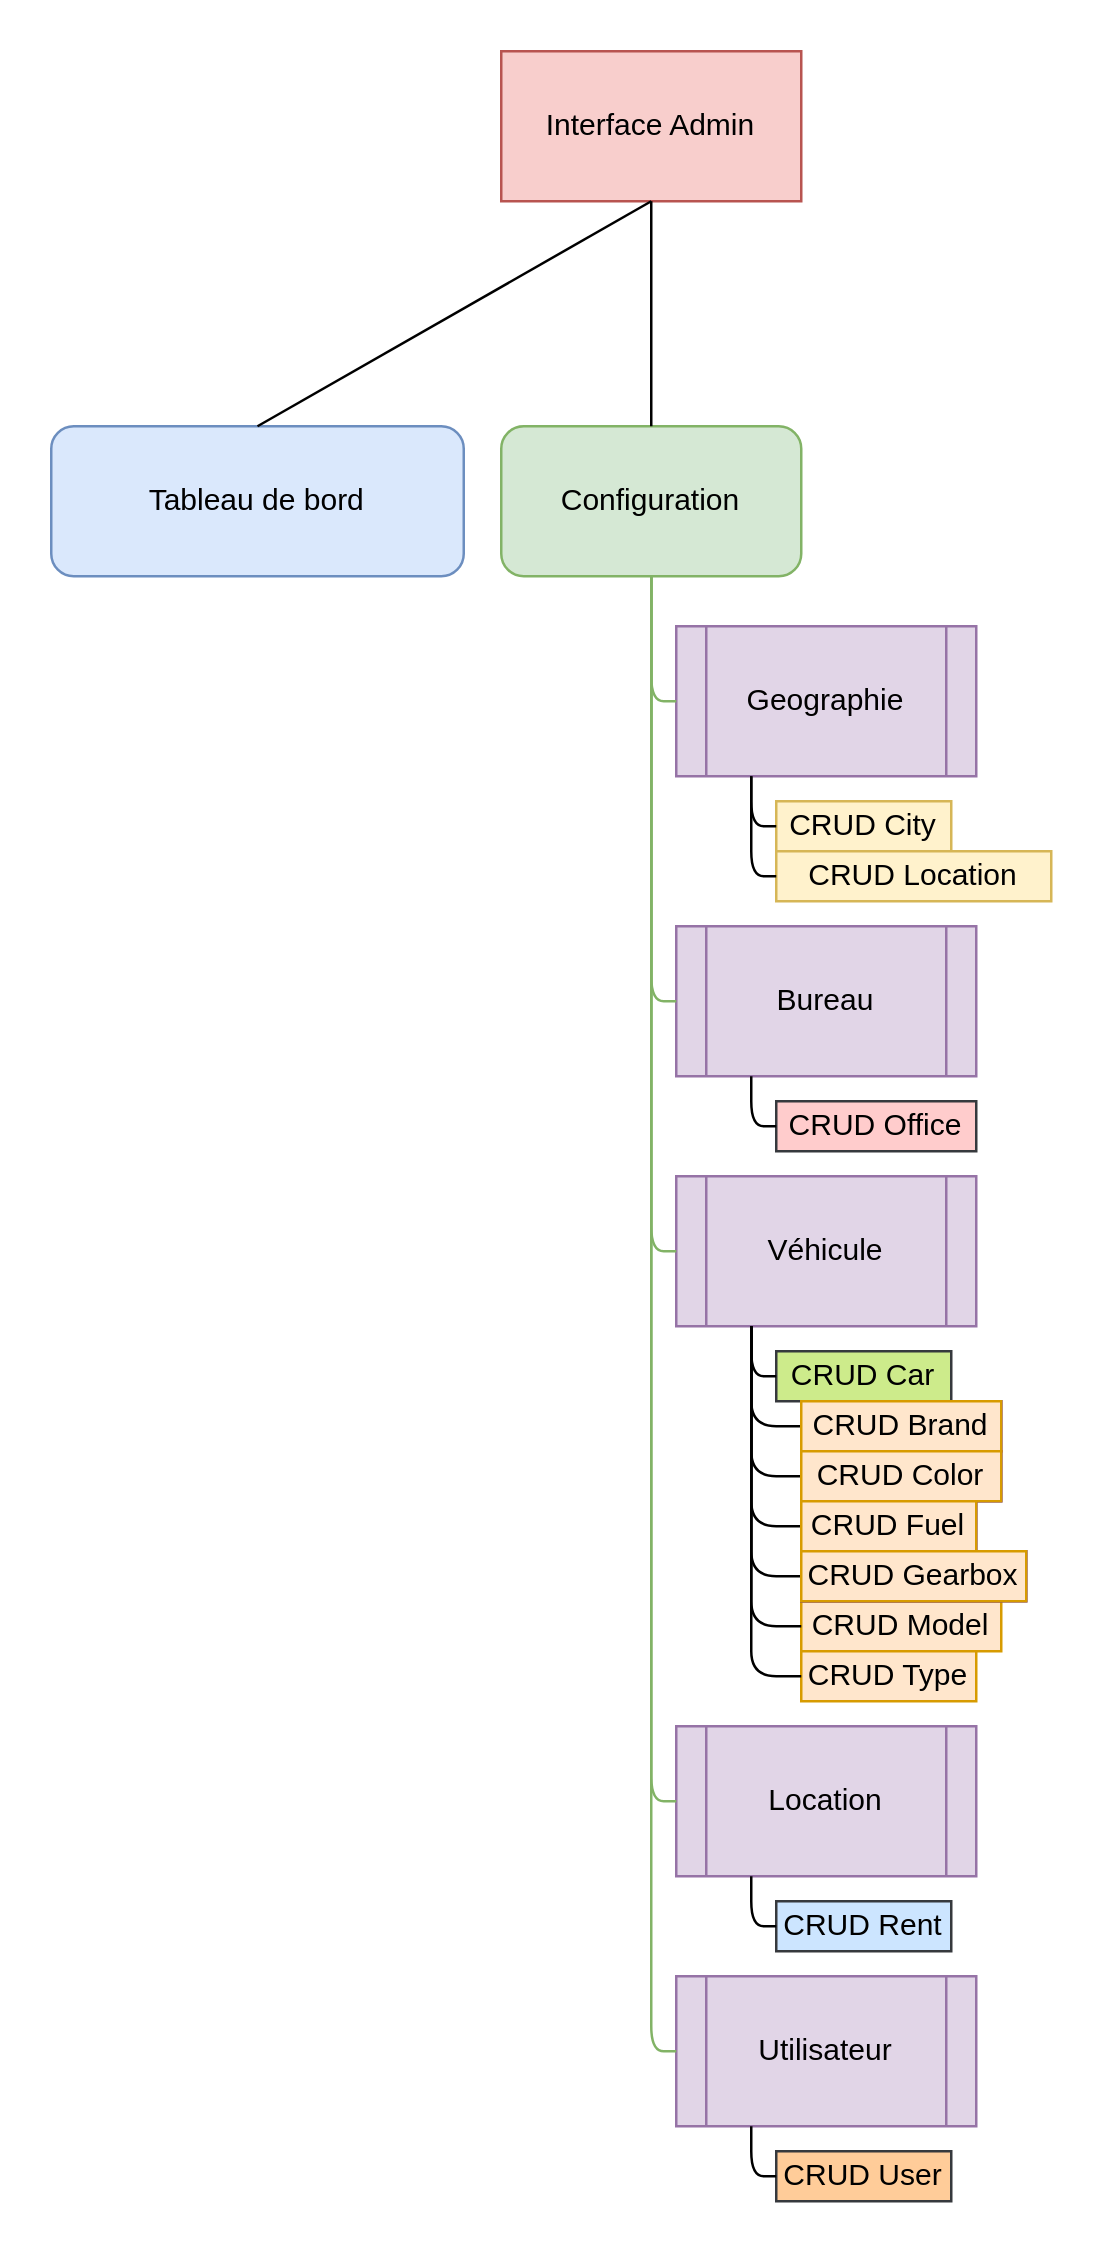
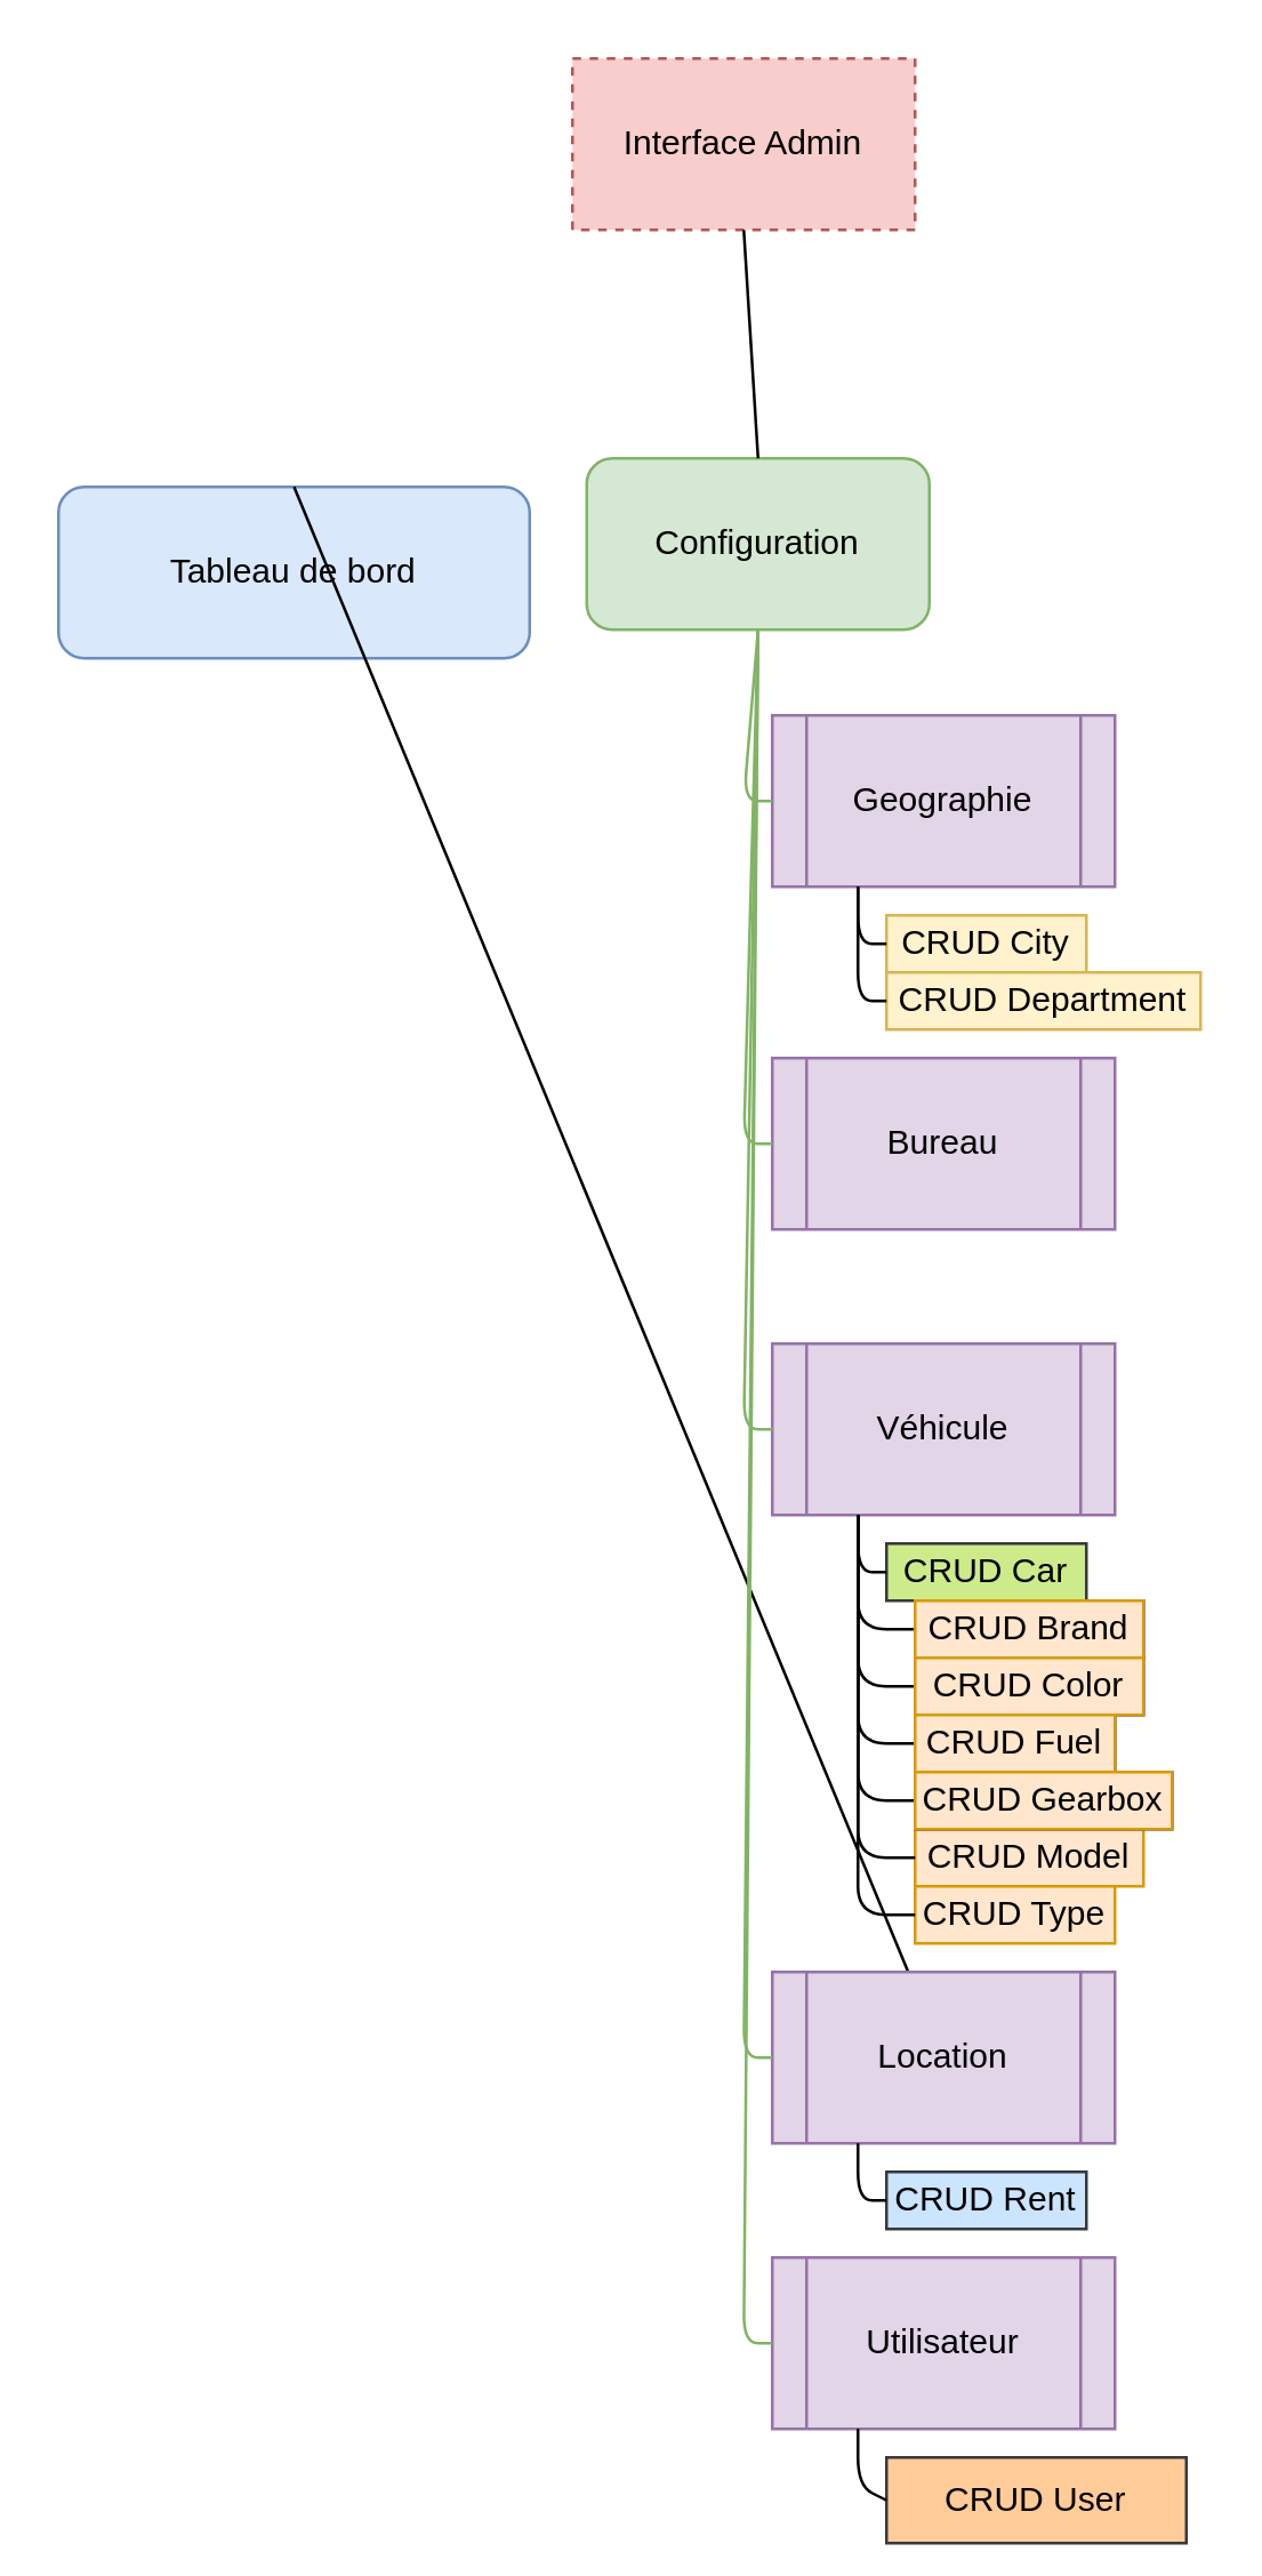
  <mxCell id="0" />
  <mxCell id="1" parent="0" />
- <mxCell id="2" value="Interface Admin" style="rounded=0;whiteSpace=wrap;html=1;fillColor=#f8cecc;strokeColor=#b85450;" vertex="1" parent="1"><mxGeometry x="200" y="20" width="120" height="60" as="geometry" /></mxCell>
+ <mxCell id="2" value="Interface Admin" style="rounded=0;whiteSpace=wrap;html=1;fillColor=#f8cecc;strokeColor=#b85450;dashed=1;" vertex="1" parent="1"><mxGeometry x="200" y="20" width="120" height="60" as="geometry" /></mxCell>
  <mxCell id="3" value="Tableau de bord" style="rounded=1;whiteSpace=wrap;html=1;fillColor=#dae8fc;strokeColor=#6c8ebf;" vertex="1" parent="1"><mxGeometry x="20" y="170" width="165" height="60" as="geometry" /></mxCell>
- <mxCell id="4" value="Configuration" style="rounded=1;whiteSpace=wrap;html=1;fillColor=#d5e8d4;strokeColor=#82b366;" vertex="1" parent="1"><mxGeometry x="200" y="170" width="120" height="60" as="geometry" /></mxCell>
+ <mxCell id="4" value="Configuration" style="rounded=1;whiteSpace=wrap;html=1;fillColor=#d5e8d4;strokeColor=#82b366;" vertex="1" parent="1"><mxGeometry x="205" y="160" width="120" height="60" as="geometry" /></mxCell>
  <mxCell id="5" value="" style="endArrow=none;html=1;entryX=0.5;entryY=1;entryDx=0;entryDy=0;exitX=0.5;exitY=0;exitDx=0;exitDy=0;" edge="1" parent="1" source="4" target="2"><mxGeometry width="50" height="50" relative="1" as="geometry"><mxPoint x="350" y="390" as="sourcePoint" /><mxPoint x="400" y="340" as="targetPoint" /></mxGeometry></mxCell>
- <mxCell id="6" value="" style="endArrow=none;html=1;entryX=0.5;entryY=1;entryDx=0;entryDy=0;exitX=0.5;exitY=0;exitDx=0;exitDy=0;" edge="1" parent="1" source="3" target="2"><mxGeometry width="50" height="50" relative="1" as="geometry"><mxPoint x="270" y="180" as="sourcePoint" /><mxPoint x="270" y="90" as="targetPoint" /></mxGeometry></mxCell>
+ <mxCell id="6" value="" style="endArrow=none;html=1;exitX=0.5;exitY=0;exitDx=0;exitDy=0;" edge="1" parent="1" source="3" target="30"><mxGeometry width="50" height="50" relative="1" as="geometry"><mxPoint x="270" y="180" as="sourcePoint" /><mxPoint x="270" y="90" as="targetPoint" /></mxGeometry></mxCell>
  <mxCell id="7" value="Geographie" style="shape=process;whiteSpace=wrap;html=1;backgroundOutline=1;fillColor=#e1d5e7;strokeColor=#9673a6;" vertex="1" parent="1"><mxGeometry x="270" y="250" width="120" height="60" as="geometry" /></mxCell>
  <mxCell id="8" value="Bureau" style="shape=process;whiteSpace=wrap;html=1;backgroundOutline=1;fillColor=#e1d5e7;strokeColor=#9673a6;" vertex="1" parent="1"><mxGeometry x="270" y="370" width="120" height="60" as="geometry" /></mxCell>
  <mxCell id="9" value="Véhicule" style="shape=process;whiteSpace=wrap;html=1;backgroundOutline=1;fillColor=#e1d5e7;strokeColor=#9673a6;" vertex="1" parent="1"><mxGeometry x="270" y="470" width="120" height="60" as="geometry" /></mxCell>
  <mxCell id="10" value="CRUD City" style="text;html=1;strokeColor=#d6b656;fillColor=#fff2cc;align=center;verticalAlign=middle;whiteSpace=wrap;rounded=0;" vertex="1" parent="1"><mxGeometry x="310" y="320" width="70" height="20" as="geometry" /></mxCell>
- <mxCell id="11" value="CRUD Location" style="text;html=1;strokeColor=#d6b656;fillColor=#fff2cc;align=center;verticalAlign=middle;whiteSpace=wrap;rounded=0;" vertex="1" parent="1"><mxGeometry x="310" y="340" width="110" height="20" as="geometry" /></mxCell>
- <mxCell id="12" value="CRUD Office" style="text;html=1;strokeColor=#36393d;fillColor=#ffcccc;align=center;verticalAlign=middle;whiteSpace=wrap;rounded=0;" vertex="1" parent="1"><mxGeometry x="310" y="440" width="80" height="20" as="geometry" /></mxCell>
+ <mxCell id="11" value="CRUD Department" style="text;html=1;strokeColor=#d6b656;fillColor=#fff2cc;align=center;verticalAlign=middle;whiteSpace=wrap;rounded=0;" vertex="1" parent="1"><mxGeometry x="310" y="340" width="110" height="20" as="geometry" /></mxCell>
  <mxCell id="13" value="CRUD Car" style="text;html=1;strokeColor=#36393d;fillColor=#cdeb8b;align=center;verticalAlign=middle;whiteSpace=wrap;rounded=0;" vertex="1" parent="1"><mxGeometry x="310" y="540" width="70" height="20" as="geometry" /></mxCell>
  <mxCell id="14" value="CRUD Brand" style="text;html=1;strokeColor=none;fillColor=none;align=center;verticalAlign=middle;whiteSpace=wrap;rounded=0;" vertex="1" parent="1"><mxGeometry x="320" y="560" width="80" height="20" as="geometry" /></mxCell>
  <mxCell id="15" value="CRUD Color" style="text;html=1;strokeColor=#3700CC;fillColor=#6a00ff;align=center;verticalAlign=middle;whiteSpace=wrap;rounded=0;fontColor=#ffffff;" vertex="1" parent="1"><mxGeometry x="320" y="580" width="80" height="20" as="geometry" /></mxCell>
  <mxCell id="16" value="CRUD Fuel" style="text;html=1;strokeColor=none;fillColor=none;align=center;verticalAlign=middle;whiteSpace=wrap;rounded=0;" vertex="1" parent="1"><mxGeometry x="320" y="600" width="70" height="20" as="geometry" /></mxCell>
  <mxCell id="17" value="CRUD Gearbox" style="text;html=1;strokeColor=none;fillColor=none;align=center;verticalAlign=middle;whiteSpace=wrap;rounded=0;" vertex="1" parent="1"><mxGeometry x="320" y="620" width="90" height="20" as="geometry" /></mxCell>
  <mxCell id="18" value="CRUD Model" style="text;html=1;strokeColor=#d79b00;fillColor=#ffe6cc;align=center;verticalAlign=middle;whiteSpace=wrap;rounded=0;" vertex="1" parent="1"><mxGeometry x="320" y="640" width="80" height="20" as="geometry" /></mxCell>
  <mxCell id="19" value="CRUD Type" style="text;html=1;strokeColor=#d79b00;fillColor=#ffe6cc;align=center;verticalAlign=middle;whiteSpace=wrap;rounded=0;" vertex="1" parent="1"><mxGeometry x="320" y="660" width="70" height="20" as="geometry" /></mxCell>
  <mxCell id="20" value="" style="endArrow=none;html=1;entryX=0.25;entryY=1;entryDx=0;entryDy=0;exitX=0;exitY=0.5;exitDx=0;exitDy=0;" edge="1" parent="1" source="10" target="7"><mxGeometry width="50" height="50" relative="1" as="geometry"><mxPoint x="270" y="180" as="sourcePoint" /><mxPoint x="270" y="90" as="targetPoint" /><Array as="points"><mxPoint x="300" y="330" /></Array></mxGeometry></mxCell>
  <mxCell id="21" value="" style="endArrow=none;html=1;exitX=0;exitY=0.5;exitDx=0;exitDy=0;" edge="1" parent="1" source="11"><mxGeometry width="50" height="50" relative="1" as="geometry"><mxPoint x="320" y="340" as="sourcePoint" /><mxPoint x="300" y="310" as="targetPoint" /><Array as="points"><mxPoint x="300" y="350" /></Array></mxGeometry></mxCell>
- <mxCell id="22" value="" style="endArrow=none;html=1;exitX=0;exitY=0.5;exitDx=0;exitDy=0;entryX=0.25;entryY=1;entryDx=0;entryDy=0;" edge="1" parent="1" source="12" target="8"><mxGeometry width="50" height="50" relative="1" as="geometry"><mxPoint x="310" y="470" as="sourcePoint" /><mxPoint x="300" y="430" as="targetPoint" /><Array as="points"><mxPoint x="300" y="450" /></Array></mxGeometry></mxCell>
  <mxCell id="23" value="" style="endArrow=none;html=1;entryX=0.25;entryY=1;entryDx=0;entryDy=0;exitX=0;exitY=0.5;exitDx=0;exitDy=0;" edge="1" parent="1" source="13" target="9"><mxGeometry width="50" height="50" relative="1" as="geometry"><mxPoint x="330" y="550" as="sourcePoint" /><mxPoint x="380" y="500" as="targetPoint" /><Array as="points"><mxPoint x="300" y="550" /></Array></mxGeometry></mxCell>
  <mxCell id="24" value="" style="endArrow=none;html=1;entryX=0.25;entryY=1;entryDx=0;entryDy=0;exitX=0;exitY=0.5;exitDx=0;exitDy=0;" edge="1" parent="1" source="14" target="9"><mxGeometry width="50" height="50" relative="1" as="geometry"><mxPoint x="330" y="640" as="sourcePoint" /><mxPoint x="380" y="590" as="targetPoint" /><Array as="points"><mxPoint x="300" y="570" /></Array></mxGeometry></mxCell>
  <mxCell id="25" value="" style="endArrow=none;html=1;exitX=0;exitY=0.5;exitDx=0;exitDy=0;" edge="1" parent="1" source="15"><mxGeometry width="50" height="50" relative="1" as="geometry"><mxPoint x="330" y="580" as="sourcePoint" /><mxPoint x="300" y="530" as="targetPoint" /><Array as="points"><mxPoint x="300" y="590" /></Array></mxGeometry></mxCell>
  <mxCell id="26" value="" style="endArrow=none;html=1;entryX=0.25;entryY=1;entryDx=0;entryDy=0;exitX=0;exitY=0.5;exitDx=0;exitDy=0;" edge="1" parent="1" source="16" target="9"><mxGeometry width="50" height="50" relative="1" as="geometry"><mxPoint x="340" y="590" as="sourcePoint" /><mxPoint x="320" y="550" as="targetPoint" /><Array as="points"><mxPoint x="300" y="610" /></Array></mxGeometry></mxCell>
  <mxCell id="27" value="" style="endArrow=none;html=1;exitX=0;exitY=0.5;exitDx=0;exitDy=0;" edge="1" parent="1" source="17"><mxGeometry width="50" height="50" relative="1" as="geometry"><mxPoint x="350" y="600" as="sourcePoint" /><mxPoint x="300" y="530" as="targetPoint" /><Array as="points"><mxPoint x="300" y="630" /></Array></mxGeometry></mxCell>
  <mxCell id="28" value="" style="endArrow=none;html=1;exitX=0;exitY=0.5;exitDx=0;exitDy=0;" edge="1" parent="1" source="18"><mxGeometry width="50" height="50" relative="1" as="geometry"><mxPoint x="360" y="610" as="sourcePoint" /><mxPoint x="300" y="530" as="targetPoint" /><Array as="points"><mxPoint x="300" y="650" /></Array></mxGeometry></mxCell>
  <mxCell id="29" value="" style="endArrow=none;html=1;exitX=0;exitY=0.5;exitDx=0;exitDy=0;" edge="1" parent="1" source="19"><mxGeometry width="50" height="50" relative="1" as="geometry"><mxPoint x="370" y="620" as="sourcePoint" /><mxPoint x="300" y="530" as="targetPoint" /><Array as="points"><mxPoint x="300" y="670" /></Array></mxGeometry></mxCell>
  <mxCell id="30" value="Location" style="shape=process;whiteSpace=wrap;html=1;backgroundOutline=1;fillColor=#e1d5e7;strokeColor=#9673a6;" vertex="1" parent="1"><mxGeometry x="270" y="690" width="120" height="60" as="geometry" /></mxCell>
  <mxCell id="31" value="CRUD Rent" style="text;html=1;strokeColor=#36393d;fillColor=#cce5ff;align=center;verticalAlign=middle;whiteSpace=wrap;rounded=0;" vertex="1" parent="1"><mxGeometry x="310" y="760" width="70" height="20" as="geometry" /></mxCell>
  <mxCell id="32" value="" style="endArrow=none;html=1;exitX=0;exitY=0.5;exitDx=0;exitDy=0;entryX=0.25;entryY=1;entryDx=0;entryDy=0;" edge="1" parent="1" source="31" target="30"><mxGeometry width="50" height="50" relative="1" as="geometry"><mxPoint x="310" y="790" as="sourcePoint" /><mxPoint x="300" y="750" as="targetPoint" /><Array as="points"><mxPoint x="300" y="770" /></Array></mxGeometry></mxCell>
  <mxCell id="33" value="Utilisateur" style="shape=process;whiteSpace=wrap;html=1;backgroundOutline=1;fillColor=#e1d5e7;strokeColor=#9673a6;" vertex="1" parent="1"><mxGeometry x="270" y="790" width="120" height="60" as="geometry" /></mxCell>
- <mxCell id="34" value="CRUD User" style="text;html=1;strokeColor=#36393d;fillColor=#ffcc99;align=center;verticalAlign=middle;whiteSpace=wrap;rounded=0;" vertex="1" parent="1"><mxGeometry x="310" y="860" width="70" height="20" as="geometry" /></mxCell>
+ <mxCell id="34" value="CRUD User" style="text;html=1;strokeColor=#36393d;fillColor=#ffcc99;align=center;verticalAlign=middle;whiteSpace=wrap;rounded=0;" vertex="1" parent="1"><mxGeometry x="310" y="860" width="105" height="30" as="geometry" /></mxCell>
  <mxCell id="35" value="" style="endArrow=none;html=1;exitX=0;exitY=0.5;exitDx=0;exitDy=0;entryX=0.25;entryY=1;entryDx=0;entryDy=0;" edge="1" parent="1" source="34" target="33"><mxGeometry width="50" height="50" relative="1" as="geometry"><mxPoint x="310" y="890" as="sourcePoint" /><mxPoint x="300" y="850" as="targetPoint" /><Array as="points"><mxPoint x="300" y="870" /></Array></mxGeometry></mxCell>
  <mxCell id="36" value="" style="endArrow=none;html=1;entryX=0.5;entryY=1;entryDx=0;entryDy=0;exitX=0;exitY=0.5;exitDx=0;exitDy=0;fillColor=#d5e8d4;strokeColor=#82b366;" edge="1" parent="1" source="7" target="4"><mxGeometry width="50" height="50" relative="1" as="geometry"><mxPoint x="350" y="560" as="sourcePoint" /><mxPoint x="400" y="510" as="targetPoint" /><Array as="points"><mxPoint x="260" y="280" /></Array></mxGeometry></mxCell>
  <mxCell id="37" value="" style="endArrow=none;html=1;entryX=0.5;entryY=1;entryDx=0;entryDy=0;exitX=0;exitY=0.5;exitDx=0;exitDy=0;fillColor=#d5e8d4;strokeColor=#82b366;" edge="1" parent="1" source="33" target="4"><mxGeometry width="50" height="50" relative="1" as="geometry"><mxPoint x="-110" y="440" as="sourcePoint" /><mxPoint x="-60" y="390" as="targetPoint" /><Array as="points"><mxPoint x="260" y="820" /></Array></mxGeometry></mxCell>
  <mxCell id="38" value="" style="endArrow=none;html=1;entryX=0.5;entryY=1;entryDx=0;entryDy=0;exitX=0;exitY=0.5;exitDx=0;exitDy=0;fillColor=#d5e8d4;strokeColor=#82b366;" edge="1" parent="1" source="30" target="4"><mxGeometry width="50" height="50" relative="1" as="geometry"><mxPoint x="-100" y="450" as="sourcePoint" /><mxPoint x="-50" y="400" as="targetPoint" /><Array as="points"><mxPoint x="260" y="720" /></Array></mxGeometry></mxCell>
  <mxCell id="39" value="" style="endArrow=none;html=1;entryX=0.5;entryY=1;entryDx=0;entryDy=0;exitX=0;exitY=0.5;exitDx=0;exitDy=0;fillColor=#d5e8d4;strokeColor=#82b366;" edge="1" parent="1" source="9" target="4"><mxGeometry width="50" height="50" relative="1" as="geometry"><mxPoint x="-90" y="460" as="sourcePoint" /><mxPoint x="-40" y="410" as="targetPoint" /><Array as="points"><mxPoint x="260" y="500" /></Array></mxGeometry></mxCell>
  <mxCell id="40" value="" style="endArrow=none;html=1;entryX=0.5;entryY=1;entryDx=0;entryDy=0;exitX=0;exitY=0.5;exitDx=0;exitDy=0;fillColor=#d5e8d4;strokeColor=#82b366;" edge="1" parent="1" source="8" target="4"><mxGeometry width="50" height="50" relative="1" as="geometry"><mxPoint x="-80" y="470" as="sourcePoint" /><mxPoint x="-30" y="420" as="targetPoint" /><Array as="points"><mxPoint x="260" y="400" /></Array></mxGeometry></mxCell>
  <mxCell id="41" value="CRUD Brand" style="text;html=1;strokeColor=#3700CC;fillColor=#6a00ff;align=center;verticalAlign=middle;whiteSpace=wrap;rounded=0;fontColor=#ffffff;" vertex="1" parent="1"><mxGeometry x="320" y="560" width="80" height="20" as="geometry" /></mxCell>
  <mxCell id="42" value="CRUD Fuel" style="text;html=1;strokeColor=#3700CC;fillColor=#6a00ff;align=center;verticalAlign=middle;whiteSpace=wrap;rounded=0;fontColor=#ffffff;" vertex="1" parent="1"><mxGeometry x="320" y="600" width="70" height="20" as="geometry" /></mxCell>
  <mxCell id="43" value="CRUD Gearbox" style="text;html=1;strokeColor=#3700CC;fillColor=#6a00ff;align=center;verticalAlign=middle;whiteSpace=wrap;rounded=0;fontColor=#ffffff;" vertex="1" parent="1"><mxGeometry x="320" y="620" width="90" height="20" as="geometry" /></mxCell>
  <mxCell id="44" value="CRUD Brand" style="text;html=1;strokeColor=#d79b00;fillColor=#ffe6cc;align=center;verticalAlign=middle;whiteSpace=wrap;rounded=0;" vertex="1" parent="1"><mxGeometry x="320" y="560" width="80" height="20" as="geometry" /></mxCell>
  <mxCell id="45" value="CRUD Color" style="text;html=1;strokeColor=#d79b00;fillColor=#ffe6cc;align=center;verticalAlign=middle;whiteSpace=wrap;rounded=0;" vertex="1" parent="1"><mxGeometry x="320" y="580" width="80" height="20" as="geometry" /></mxCell>
  <mxCell id="46" value="CRUD Fuel" style="text;html=1;strokeColor=#d79b00;fillColor=#ffe6cc;align=center;verticalAlign=middle;whiteSpace=wrap;rounded=0;" vertex="1" parent="1"><mxGeometry x="320" y="600" width="70" height="20" as="geometry" /></mxCell>
  <mxCell id="47" value="CRUD Gearbox" style="text;html=1;strokeColor=#d79b00;fillColor=#ffe6cc;align=center;verticalAlign=middle;whiteSpace=wrap;rounded=0;" vertex="1" parent="1"><mxGeometry x="320" y="620" width="90" height="20" as="geometry" /></mxCell>
